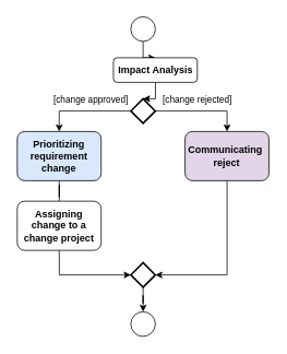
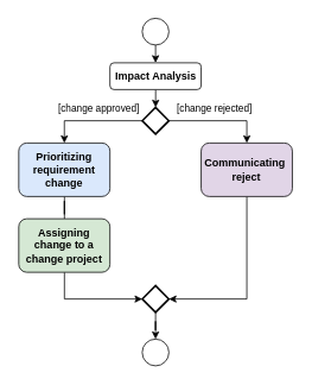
  <mxCell id="0" />
  <mxCell id="1" parent="0" />
  <mxCell id="2" style="edgeStyle=orthogonalEdgeStyle;rounded=0;orthogonalLoop=1;jettySize=auto;html=1;" edge="1" parent="1" source="3" target="6"><mxGeometry relative="1" as="geometry" /></mxCell>
  <mxCell id="3" value="" style="ellipse;whiteSpace=wrap;html=1;aspect=fixed;" vertex="1" parent="1"><mxGeometry x="159" y="20" width="30" height="30" as="geometry" /></mxCell>
  <mxCell id="4" style="edgeStyle=orthogonalEdgeStyle;rounded=0;orthogonalLoop=1;jettySize=auto;html=1;entryX=0.5;entryY=0;entryDx=0;entryDy=0;entryPerimeter=0;" edge="1" parent="1" target="11"><mxGeometry relative="1" as="geometry"><mxPoint x="174.1" y="130" as="sourcePoint" /></mxGeometry></mxCell>
  <mxCell id="5" style="edgeStyle=orthogonalEdgeStyle;rounded=0;orthogonalLoop=1;jettySize=auto;html=1;" edge="1" parent="1" source="6" target="11"><mxGeometry relative="1" as="geometry" /></mxCell>
- <mxCell id="6" value="&lt;b&gt;Impact Analysis&lt;/b&gt;" style="rounded=1;whiteSpace=wrap;html=1;" vertex="1" parent="1"><mxGeometry x="137.75" y="70" width="102.5" height="30" as="geometry" /></mxCell>
+ <mxCell id="6" value="&lt;b&gt;Impact Analysis&lt;/b&gt;" style="rounded=1;whiteSpace=wrap;html=1;" vertex="1" parent="1"><mxGeometry x="122.75" y="70" width="102.5" height="30" as="geometry" /></mxCell>
  <mxCell id="7" style="edgeStyle=orthogonalEdgeStyle;rounded=0;orthogonalLoop=1;jettySize=auto;html=1;entryX=0.5;entryY=0;entryDx=0;entryDy=0;" edge="1" parent="1" source="11" target="13"><mxGeometry relative="1" as="geometry" /></mxCell>
  <mxCell id="8" value="[change approved]" style="edgeLabel;html=1;align=center;verticalAlign=middle;resizable=0;points=[];" vertex="1" connectable="0" parent="7"><mxGeometry x="-0.446" y="-2" relative="1" as="geometry"><mxPoint x="-19" y="-13" as="offset" /></mxGeometry></mxCell>
  <mxCell id="9" style="edgeStyle=orthogonalEdgeStyle;rounded=0;orthogonalLoop=1;jettySize=auto;html=1;" edge="1" parent="1" source="11" target="15"><mxGeometry relative="1" as="geometry" /></mxCell>
  <mxCell id="10" value="[change rejected]" style="edgeLabel;html=1;align=center;verticalAlign=middle;resizable=0;points=[];" vertex="1" connectable="0" parent="9"><mxGeometry x="0.17" y="-4" relative="1" as="geometry"><mxPoint x="-16" y="-19" as="offset" /></mxGeometry></mxCell>
  <mxCell id="11" value="" style="strokeWidth=2;html=1;shape=mxgraph.flowchart.decision;whiteSpace=wrap;" vertex="1" parent="1"><mxGeometry x="159" y="120" width="30" height="30" as="geometry" /></mxCell>
  <mxCell id="12" style="edgeStyle=orthogonalEdgeStyle;rounded=0;orthogonalLoop=1;jettySize=auto;html=1;endArrow=none;" edge="1" parent="1" source="13" target="17"><mxGeometry relative="1" as="geometry" /></mxCell>
  <mxCell id="13" value="&lt;b&gt;Prioritizing requirement&lt;br&gt;change&lt;br&gt;&lt;/b&gt;" style="rounded=1;whiteSpace=wrap;html=1;fillColor=#dae8fc;" vertex="1" parent="1"><mxGeometry x="20.25" y="160" width="102.5" height="60" as="geometry" /></mxCell>
  <mxCell id="14" style="edgeStyle=orthogonalEdgeStyle;rounded=0;orthogonalLoop=1;jettySize=auto;html=1;entryX=1;entryY=0.5;entryDx=0;entryDy=0;entryPerimeter=0;" edge="1" parent="1" source="15" target="19"><mxGeometry relative="1" as="geometry"><Array as="points"><mxPoint x="277" y="335" /></Array></mxGeometry></mxCell>
  <mxCell id="15" value="&lt;b&gt;Communicating&amp;nbsp;&lt;br&gt;reject&lt;br&gt;&lt;/b&gt;" style="rounded=1;whiteSpace=wrap;html=1;fillColor=#e1d5e7;" vertex="1" parent="1"><mxGeometry x="225.25" y="160" width="102.5" height="60" as="geometry" /></mxCell>
  <mxCell id="16" style="edgeStyle=orthogonalEdgeStyle;rounded=0;orthogonalLoop=1;jettySize=auto;html=1;entryX=0;entryY=0.5;entryDx=0;entryDy=0;entryPerimeter=0;" edge="1" parent="1" source="17" target="19"><mxGeometry relative="1" as="geometry"><Array as="points"><mxPoint x="72" y="335" /></Array></mxGeometry></mxCell>
- <mxCell id="17" value="&lt;b&gt;Assigning change to a change project&lt;br&gt;&lt;/b&gt;" style="rounded=1;whiteSpace=wrap;html=1;" vertex="1" parent="1"><mxGeometry x="20.25" y="245" width="102.5" height="60" as="geometry" /></mxCell>
+ <mxCell id="17" value="&lt;b&gt;Assigning change to a change project&lt;br&gt;&lt;/b&gt;" style="rounded=1;whiteSpace=wrap;html=1;fillColor=#d5e8d4;" vertex="1" parent="1"><mxGeometry x="20.25" y="245" width="102.5" height="60" as="geometry" /></mxCell>
  <mxCell id="18" style="edgeStyle=orthogonalEdgeStyle;rounded=0;orthogonalLoop=1;jettySize=auto;html=1;" edge="1" parent="1" source="19" target="20"><mxGeometry relative="1" as="geometry" /></mxCell>
  <mxCell id="19" value="" style="strokeWidth=2;html=1;shape=mxgraph.flowchart.decision;whiteSpace=wrap;" vertex="1" parent="1"><mxGeometry x="159" y="320" width="30" height="30" as="geometry" /></mxCell>
  <mxCell id="20" value="" style="ellipse;whiteSpace=wrap;html=1;aspect=fixed;" vertex="1" parent="1"><mxGeometry x="159" y="380" width="30" height="30" as="geometry" /></mxCell>
